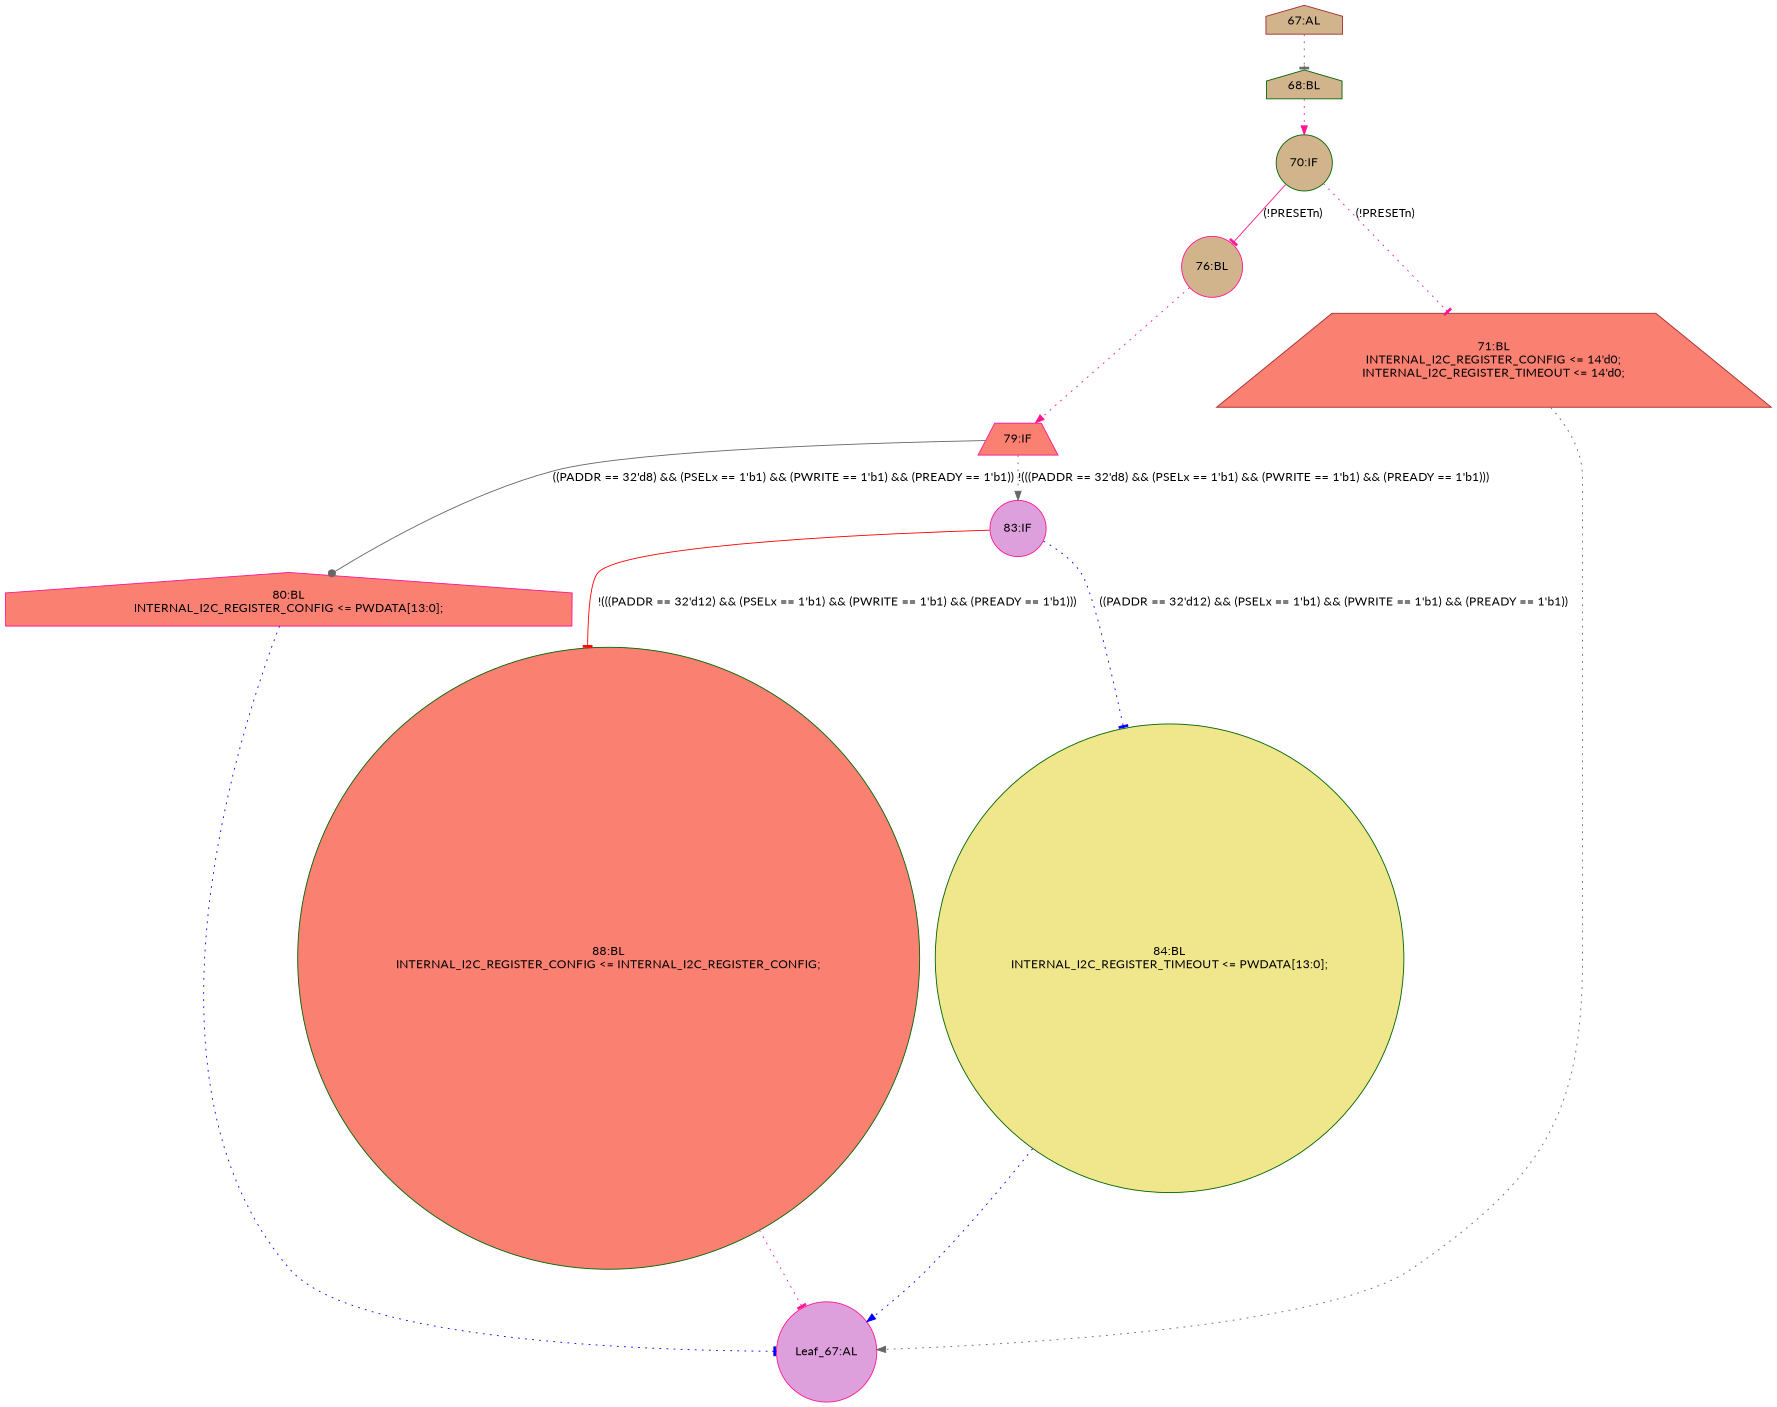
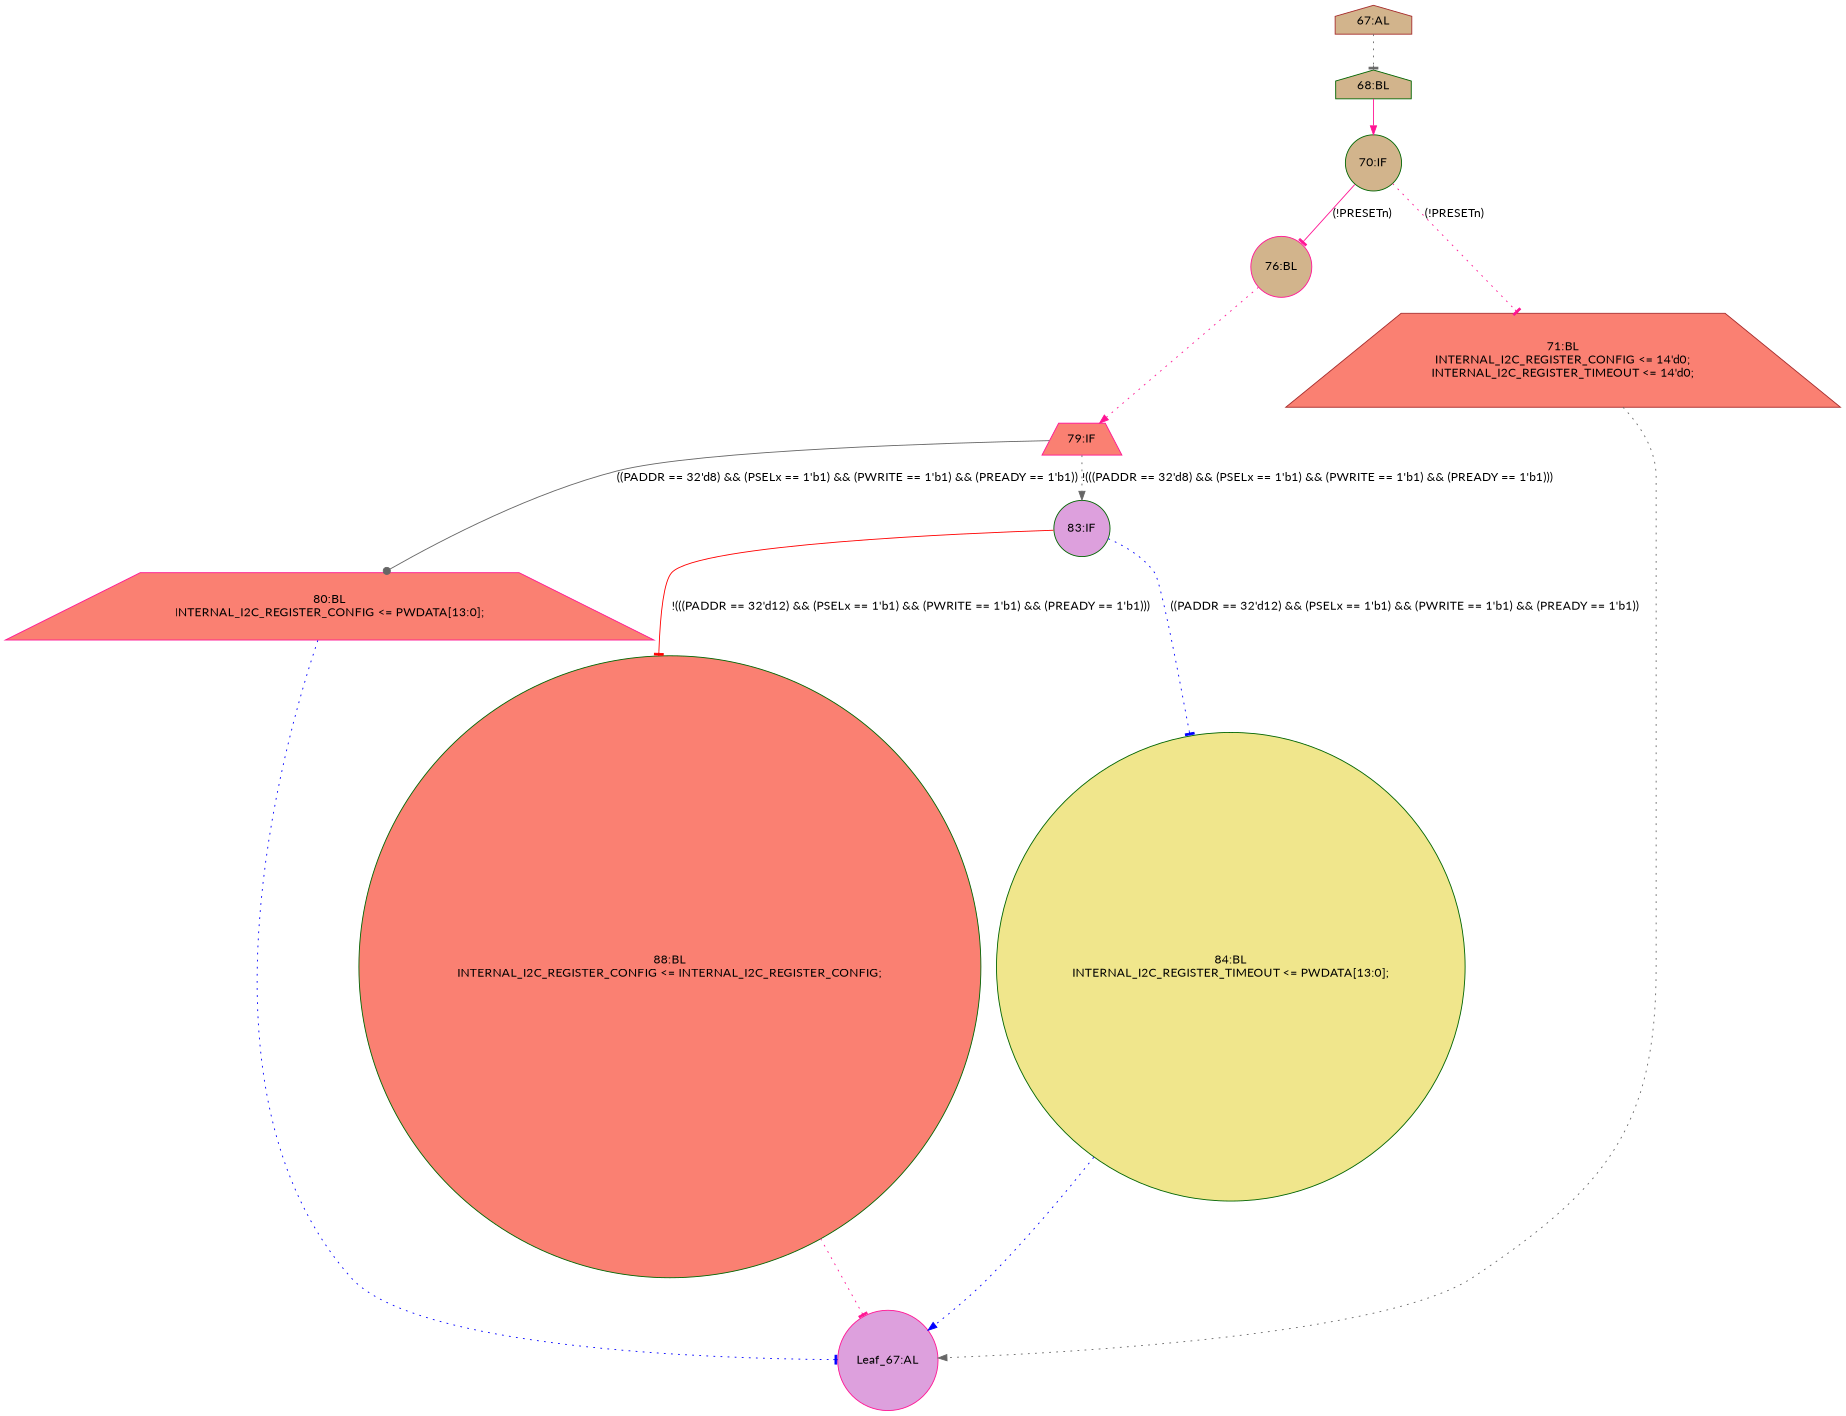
  strict digraph {
    fontname=Lato
    node [color=deeppink fillcolor=tan fontname=Lato shape=circle statements="[]" style=filled typ=Block]
    edge [arrowhead=tee color=deeppink cond="[]" fontname=Lato lineno=None style=dotted]
    n1 [ast="<pyverilog.vparser.ast.Always object at 0x7fe42cf9ec50>" clk_sens=True color=brown label="67:AL" sens="['PCLK']" shape=house typ=Always use_var="['PWDATA', 'PWRITE', 'PSELx', 'PREADY', 'PADDR', 'PRESETn', 'INTERNAL_I2C_REGISTER_CONFIG']"]
    n2 [ast="<pyverilog.vparser.ast.Block object at 0x7fe42cf9ed50>" color=darkgreen label="68:BL" shape=house]
    n3 [ast="<pyverilog.vparser.ast.IfStatement object at 0x7fe42cf9ed90>" color=darkgreen label="70:IF" typ=IfStatement]
    n4 [ast="<pyverilog.vparser.ast.Block object at 0x7fe42cf9ee10>" label="76:BL"]
    n5 [ast="<pyverilog.vparser.ast.Block object at 0x7fe42cf9ef90>" color=brown fillcolor=salmon label="71:BL\nINTERNAL_I2C_REGISTER_CONFIG <= 14'd0;\nINTERNAL_I2C_REGISTER_TIMEOUT <= 14'd0;" shape=trapezium statements="[<pyverilog.vparser.ast.NonblockingSubstitution object at 0x7fe42cf9efd0>, <pyverilog.vparser.ast.NonblockingSubstitution object at 0x7fe42cae5150>]"]
    n6 [ast="<pyverilog.vparser.ast.IfStatement object at 0x7fe42cf9ee50>" fillcolor=salmon label="79:IF" shape=trapezium typ=IfStatement]
    n7 [def_var="['INTERNAL_I2C_REGISTER_TIMEOUT', 'INTERNAL_I2C_REGISTER_CONFIG']" fillcolor=plum label="Leaf_67:AL" statements="" typ=""]
-   n8 [ast="<pyverilog.vparser.ast.Block object at 0x7fe42b6a7d10>" fillcolor=salmon label="80:BL\nINTERNAL_I2C_REGISTER_CONFIG <= PWDATA[13:0];" shape=house statements="[<pyverilog.vparser.ast.NonblockingSubstitution object at 0x7fe42b6a7450>]"]
-   n9 [ast="<pyverilog.vparser.ast.IfStatement object at 0x7fe42cf998d0>" fillcolor=plum label="83:IF" typ=IfStatement]
+   n8 [ast="<pyverilog.vparser.ast.Block object at 0x7fe42b6a7d10>" fillcolor=salmon label="80:BL\nINTERNAL_I2C_REGISTER_CONFIG <= PWDATA[13:0];" shape=trapezium statements="[<pyverilog.vparser.ast.NonblockingSubstitution object at 0x7fe42b6a7450>]"]
+   n9 [ast="<pyverilog.vparser.ast.IfStatement object at 0x7fe42cf998d0>" color=darkgreen fillcolor=plum label="83:IF" typ=IfStatement]
    n10 [ast="<pyverilog.vparser.ast.Block object at 0x7fe42cf99890>" color=darkgreen fillcolor=salmon label="88:BL\nINTERNAL_I2C_REGISTER_CONFIG <= INTERNAL_I2C_REGISTER_CONFIG;" statements="[<pyverilog.vparser.ast.NonblockingSubstitution object at 0x7fe42cae61d0>]"]
    n11 [ast="<pyverilog.vparser.ast.Block object at 0x7fe42b6b8450>" color=darkgreen fillcolor=khaki label="84:BL\nINTERNAL_I2C_REGISTER_TIMEOUT <= PWDATA[13:0];" statements="[<pyverilog.vparser.ast.NonblockingSubstitution object at 0x7fe42b6b8350>]"]
    n1 -> n2 [color=gray40]
-   n2 -> n3 [arrowhead=normal]
+   n2 -> n3 [arrowhead=normal style=solid]
    n3 -> n4 [cond="['PRESETn']" label="(!PRESETn)" lineno=70 style=solid]
    n3 -> n5 [cond="['PRESETn']" label="(!PRESETn)" lineno=70]
    n4 -> n6 [arrowhead=normal]
    n5 -> n7 [arrowhead=normal color=gray40]
    n6 -> n8 [arrowhead=dot color=gray40 cond="['PADDR', 'PSELx', 'PWRITE', 'PREADY']" label="((PADDR == 32'd8) && (PSELx == 1'b1) && (PWRITE == 1'b1) && (PREADY == 1'b1))" lineno=79 style=solid]
    n6 -> n9 [arrowhead=normal color=gray40 cond="['PADDR', 'PSELx', 'PWRITE', 'PREADY']" label="!(((PADDR == 32'd8) && (PSELx == 1'b1) && (PWRITE == 1'b1) && (PREADY == 1'b1)))" lineno=79]
    n8 -> n7 [color=blue]
    n9 -> n10 [color=red cond="['PADDR', 'PSELx', 'PWRITE', 'PREADY']" label="!(((PADDR == 32'd12) && (PSELx == 1'b1) && (PWRITE == 1'b1) && (PREADY == 1'b1)))" lineno=83 style=solid]
    n9 -> n11 [color=blue cond="['PADDR', 'PSELx', 'PWRITE', 'PREADY']" label="((PADDR == 32'd12) && (PSELx == 1'b1) && (PWRITE == 1'b1) && (PREADY == 1'b1))" lineno=83]
    n10 -> n7
    n11 -> n7 [arrowhead=normal color=blue]
  }
